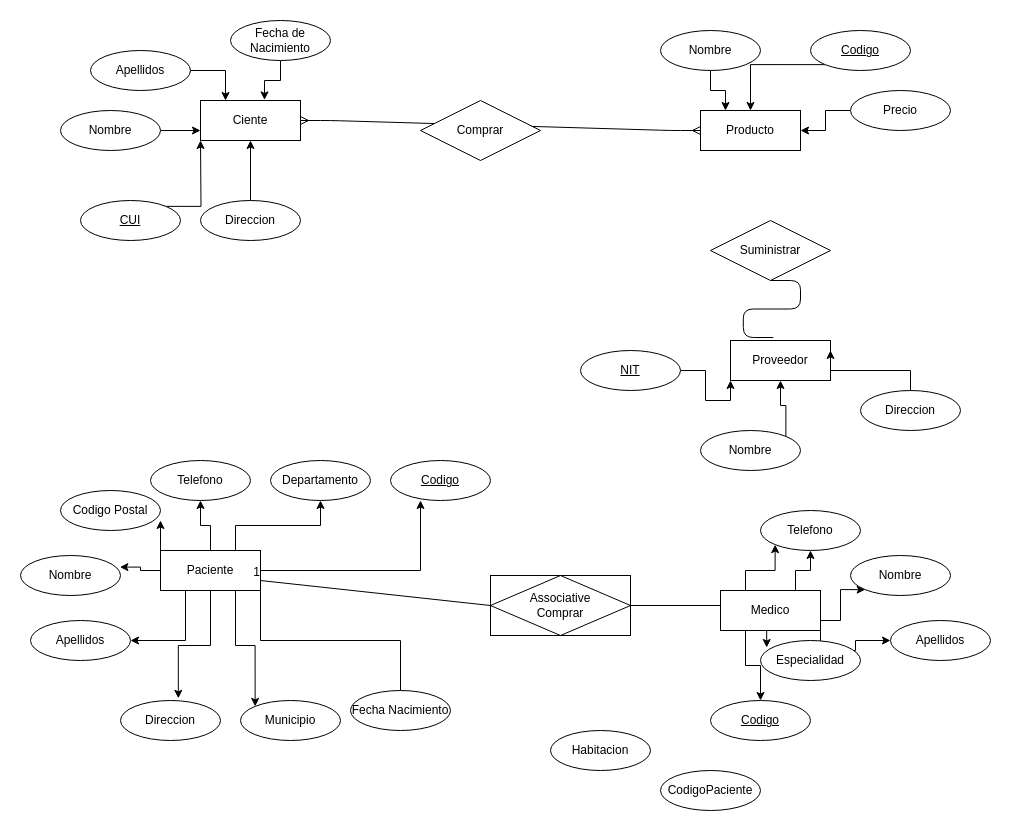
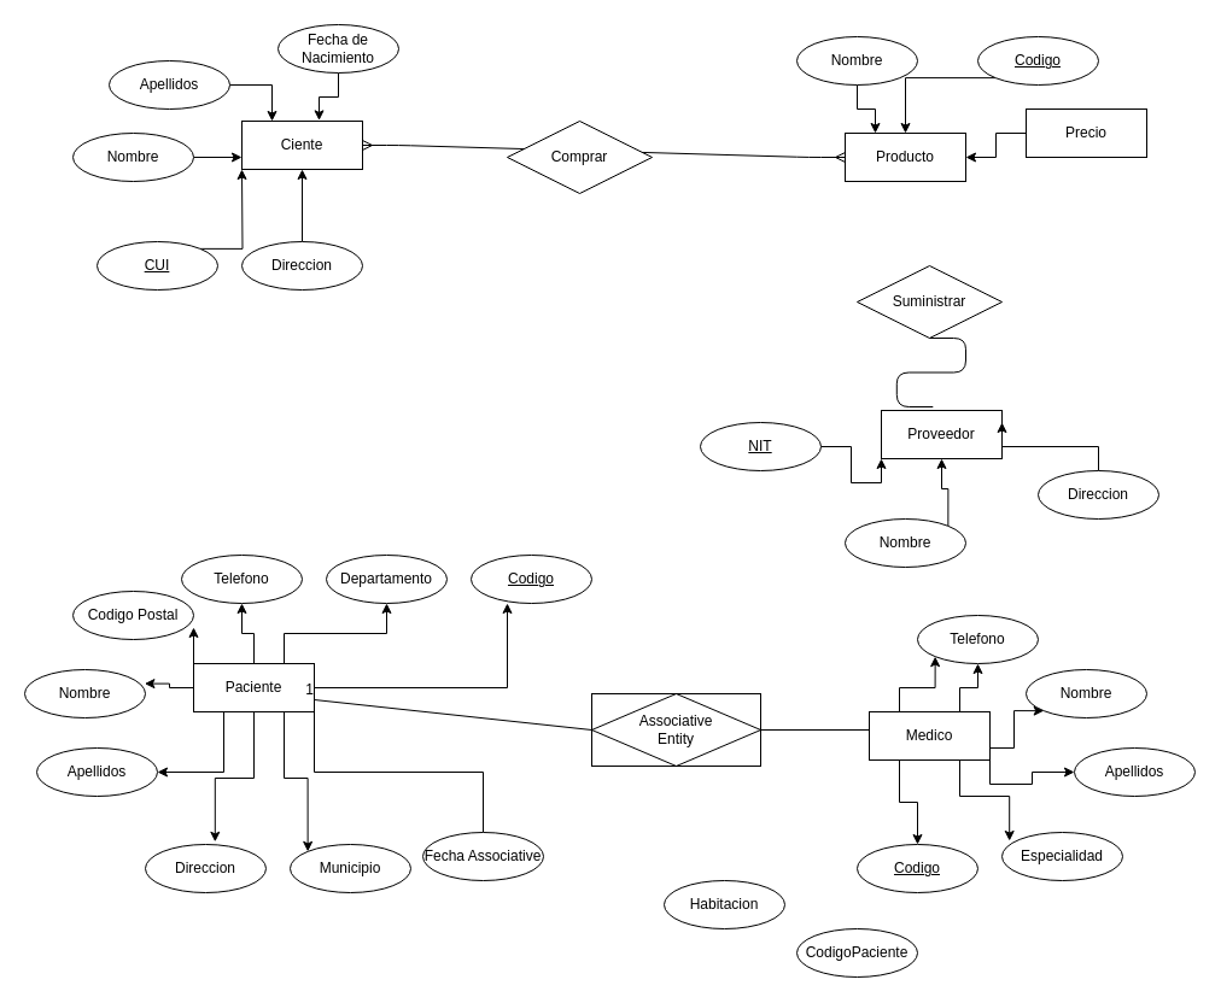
  <mxCell id="0" />
  <mxCell id="1" parent="0" />
  <mxCell id="2" value="Ciente" style="whiteSpace=wrap;html=1;align=center;" vertex="1" parent="1"><mxGeometry x="200" y="100" width="100" height="40" as="geometry" /></mxCell>
  <mxCell id="3" style="edgeStyle=orthogonalEdgeStyle;rounded=0;orthogonalLoop=1;jettySize=auto;html=1;exitX=1;exitY=0;exitDx=0;exitDy=0;" edge="1" parent="1" source="4"><mxGeometry relative="1" as="geometry"><mxPoint x="200" y="140" as="targetPoint" /></mxGeometry></mxCell>
  <mxCell id="4" value="CUI" style="ellipse;whiteSpace=wrap;html=1;align=center;fontStyle=4;" vertex="1" parent="1"><mxGeometry x="80" y="200" width="100" height="40" as="geometry" /></mxCell>
  <mxCell id="5" style="edgeStyle=orthogonalEdgeStyle;rounded=0;orthogonalLoop=1;jettySize=auto;html=1;exitX=1;exitY=0.5;exitDx=0;exitDy=0;entryX=0;entryY=0.75;entryDx=0;entryDy=0;" edge="1" parent="1" source="6" target="2"><mxGeometry relative="1" as="geometry" /></mxCell>
  <mxCell id="6" value="Nombre" style="ellipse;whiteSpace=wrap;html=1;align=center;" vertex="1" parent="1"><mxGeometry x="60" y="110" width="100" height="40" as="geometry" /></mxCell>
  <mxCell id="7" style="edgeStyle=orthogonalEdgeStyle;rounded=0;orthogonalLoop=1;jettySize=auto;html=1;exitX=1;exitY=0.5;exitDx=0;exitDy=0;entryX=0.25;entryY=0;entryDx=0;entryDy=0;" edge="1" parent="1" source="8" target="2"><mxGeometry relative="1" as="geometry" /></mxCell>
  <mxCell id="8" value="Apellidos" style="ellipse;whiteSpace=wrap;html=1;align=center;" vertex="1" parent="1"><mxGeometry x="90" y="50" width="100" height="40" as="geometry" /></mxCell>
  <mxCell id="9" style="edgeStyle=orthogonalEdgeStyle;rounded=0;orthogonalLoop=1;jettySize=auto;html=1;exitX=0.5;exitY=0;exitDx=0;exitDy=0;" edge="1" parent="1" source="10" target="2"><mxGeometry relative="1" as="geometry" /></mxCell>
  <mxCell id="10" value="Direccion" style="ellipse;whiteSpace=wrap;html=1;align=center;" vertex="1" parent="1"><mxGeometry x="200" y="200" width="100" height="40" as="geometry" /></mxCell>
  <mxCell id="11" style="edgeStyle=orthogonalEdgeStyle;rounded=0;orthogonalLoop=1;jettySize=auto;html=1;exitX=0.5;exitY=1;exitDx=0;exitDy=0;entryX=0.64;entryY=-0.015;entryDx=0;entryDy=0;entryPerimeter=0;" edge="1" parent="1" source="12" target="2"><mxGeometry relative="1" as="geometry" /></mxCell>
  <mxCell id="12" value="Fecha de Nacimiento" style="ellipse;whiteSpace=wrap;html=1;align=center;" vertex="1" parent="1"><mxGeometry x="230" y="20" width="100" height="40" as="geometry" /></mxCell>
  <mxCell id="13" value="Producto" style="whiteSpace=wrap;html=1;align=center;" vertex="1" parent="1"><mxGeometry x="700" y="110" width="100" height="40" as="geometry" /></mxCell>
  <mxCell id="14" style="edgeStyle=orthogonalEdgeStyle;rounded=0;orthogonalLoop=1;jettySize=auto;html=1;exitX=0.5;exitY=1;exitDx=0;exitDy=0;entryX=0.25;entryY=0;entryDx=0;entryDy=0;" edge="1" parent="1" source="15" target="13"><mxGeometry relative="1" as="geometry" /></mxCell>
  <mxCell id="15" value="Nombre" style="ellipse;whiteSpace=wrap;html=1;align=center;" vertex="1" parent="1"><mxGeometry x="660" y="30" width="100" height="40" as="geometry" /></mxCell>
  <mxCell id="16" style="edgeStyle=orthogonalEdgeStyle;rounded=0;orthogonalLoop=1;jettySize=auto;html=1;exitX=0;exitY=1;exitDx=0;exitDy=0;entryX=0.5;entryY=0;entryDx=0;entryDy=0;" edge="1" parent="1" source="17" target="13"><mxGeometry relative="1" as="geometry" /></mxCell>
  <mxCell id="17" value="Codigo" style="ellipse;whiteSpace=wrap;html=1;align=center;fontStyle=4;" vertex="1" parent="1"><mxGeometry x="810" y="30" width="100" height="40" as="geometry" /></mxCell>
  <mxCell id="18" style="edgeStyle=orthogonalEdgeStyle;rounded=0;orthogonalLoop=1;jettySize=auto;html=1;exitX=0;exitY=0.5;exitDx=0;exitDy=0;entryX=1;entryY=0.5;entryDx=0;entryDy=0;" edge="1" parent="1" source="19" target="13"><mxGeometry relative="1" as="geometry" /></mxCell>
- <mxCell id="19" value="Precio" style="ellipse;whiteSpace=wrap;html=1;align=center;" vertex="1" parent="1"><mxGeometry x="850" y="90" width="100" height="40" as="geometry" /></mxCell>
+ <mxCell id="19" value="Precio" style="whiteSpace=wrap;html=1;align=center;rounded=0;" vertex="1" parent="1"><mxGeometry x="850" y="90" width="100" height="40" as="geometry" /></mxCell>
  <mxCell id="20" value="" style="edgeStyle=entityRelationEdgeStyle;fontSize=12;html=1;endArrow=ERmany;startArrow=ERmany;entryX=0;entryY=0.5;entryDx=0;entryDy=0;" edge="1" parent="1" target="13"><mxGeometry width="100" height="100" relative="1" as="geometry"><mxPoint x="300" y="120" as="sourcePoint" /><mxPoint x="400" y="20" as="targetPoint" /></mxGeometry></mxCell>
  <mxCell id="21" value="Proveedor" style="whiteSpace=wrap;html=1;align=center;" vertex="1" parent="1"><mxGeometry x="730" y="340" width="100" height="40" as="geometry" /></mxCell>
  <mxCell id="22" style="edgeStyle=orthogonalEdgeStyle;rounded=0;orthogonalLoop=1;jettySize=auto;html=1;exitX=1;exitY=0.5;exitDx=0;exitDy=0;entryX=0;entryY=1;entryDx=0;entryDy=0;" edge="1" parent="1" source="23" target="21"><mxGeometry relative="1" as="geometry" /></mxCell>
  <mxCell id="23" value="NIT" style="ellipse;whiteSpace=wrap;html=1;align=center;fontStyle=4;" vertex="1" parent="1"><mxGeometry x="580" y="350" width="100" height="40" as="geometry" /></mxCell>
  <mxCell id="24" style="edgeStyle=orthogonalEdgeStyle;rounded=0;orthogonalLoop=1;jettySize=auto;html=1;exitX=1;exitY=0;exitDx=0;exitDy=0;entryX=0.5;entryY=1;entryDx=0;entryDy=0;" edge="1" parent="1" source="25" target="21"><mxGeometry relative="1" as="geometry" /></mxCell>
  <mxCell id="25" value="Nombre" style="ellipse;whiteSpace=wrap;html=1;align=center;" vertex="1" parent="1"><mxGeometry x="700" y="430" width="100" height="40" as="geometry" /></mxCell>
  <mxCell id="26" style="edgeStyle=orthogonalEdgeStyle;rounded=0;orthogonalLoop=1;jettySize=auto;html=1;exitX=0.5;exitY=0;exitDx=0;exitDy=0;entryX=1;entryY=0.25;entryDx=0;entryDy=0;" edge="1" parent="1" source="27" target="21"><mxGeometry relative="1" as="geometry"><mxPoint x="860" y="380" as="targetPoint" /><Array as="points"><mxPoint x="910" y="370" /><mxPoint x="830" y="370" /></Array></mxGeometry></mxCell>
  <mxCell id="27" value="Direccion" style="ellipse;whiteSpace=wrap;html=1;align=center;" vertex="1" parent="1"><mxGeometry x="860" y="390" width="100" height="40" as="geometry" /></mxCell>
  <mxCell id="28" value="Comprar" style="shape=rhombus;perimeter=rhombusPerimeter;whiteSpace=wrap;html=1;align=center;" vertex="1" parent="1"><mxGeometry x="420" y="100" width="120" height="60" as="geometry" /></mxCell>
  <mxCell id="29" value="Suministrar" style="shape=rhombus;perimeter=rhombusPerimeter;whiteSpace=wrap;html=1;align=center;" vertex="1" parent="1"><mxGeometry x="710" y="220" width="120" height="60" as="geometry" /></mxCell>
  <mxCell id="30" value="" style="edgeStyle=entityRelationEdgeStyle;fontSize=12;html=1;endArrow=none;exitX=0.428;exitY=-0.075;exitDx=0;exitDy=0;exitPerimeter=0;entryX=0.5;entryY=1;entryDx=0;entryDy=0;" edge="1" parent="1" source="21" target="29"><mxGeometry width="100" height="100" relative="1" as="geometry"><mxPoint x="772.8" y="337" as="sourcePoint" /><mxPoint x="750" y="150" as="targetPoint" /></mxGeometry></mxCell>
  <mxCell id="31" style="edgeStyle=orthogonalEdgeStyle;rounded=0;orthogonalLoop=1;jettySize=auto;html=1;exitX=1;exitY=0.5;exitDx=0;exitDy=0;entryX=0.3;entryY=1;entryDx=0;entryDy=0;entryPerimeter=0;" edge="1" parent="1" source="40" target="41"><mxGeometry relative="1" as="geometry" /></mxCell>
  <mxCell id="32" style="edgeStyle=orthogonalEdgeStyle;rounded=0;orthogonalLoop=1;jettySize=auto;html=1;exitX=0.5;exitY=0;exitDx=0;exitDy=0;entryX=0.5;entryY=1;entryDx=0;entryDy=0;" edge="1" parent="1" source="40" target="48"><mxGeometry relative="1" as="geometry" /></mxCell>
  <mxCell id="33" style="edgeStyle=orthogonalEdgeStyle;rounded=0;orthogonalLoop=1;jettySize=auto;html=1;exitX=0.25;exitY=0;exitDx=0;exitDy=0;entryX=1;entryY=0.75;entryDx=0;entryDy=0;entryPerimeter=0;" edge="1" parent="1" source="40" target="47"><mxGeometry relative="1" as="geometry" /></mxCell>
  <mxCell id="34" style="edgeStyle=orthogonalEdgeStyle;rounded=0;orthogonalLoop=1;jettySize=auto;html=1;exitX=0;exitY=0.5;exitDx=0;exitDy=0;entryX=0.994;entryY=0.29;entryDx=0;entryDy=0;entryPerimeter=0;" edge="1" parent="1" source="40" target="42"><mxGeometry relative="1" as="geometry" /></mxCell>
  <mxCell id="35" style="edgeStyle=orthogonalEdgeStyle;rounded=0;orthogonalLoop=1;jettySize=auto;html=1;exitX=0.25;exitY=1;exitDx=0;exitDy=0;entryX=1;entryY=0.5;entryDx=0;entryDy=0;" edge="1" parent="1" source="40" target="43"><mxGeometry relative="1" as="geometry" /></mxCell>
  <mxCell id="36" style="edgeStyle=orthogonalEdgeStyle;rounded=0;orthogonalLoop=1;jettySize=auto;html=1;exitX=0.5;exitY=1;exitDx=0;exitDy=0;entryX=0.578;entryY=-0.055;entryDx=0;entryDy=0;entryPerimeter=0;" edge="1" parent="1" source="40" target="44"><mxGeometry relative="1" as="geometry" /></mxCell>
  <mxCell id="37" style="edgeStyle=orthogonalEdgeStyle;rounded=0;orthogonalLoop=1;jettySize=auto;html=1;exitX=0.75;exitY=1;exitDx=0;exitDy=0;entryX=0;entryY=0;entryDx=0;entryDy=0;" edge="1" parent="1" source="40" target="45"><mxGeometry relative="1" as="geometry" /></mxCell>
  <mxCell id="38" style="edgeStyle=orthogonalEdgeStyle;rounded=0;orthogonalLoop=1;jettySize=auto;html=1;exitX=1;exitY=1;exitDx=0;exitDy=0;endArrow=none;endFill=0;" edge="1" parent="1" source="40" target="49"><mxGeometry relative="1" as="geometry" /></mxCell>
  <mxCell id="39" style="edgeStyle=orthogonalEdgeStyle;rounded=0;orthogonalLoop=1;jettySize=auto;html=1;exitX=0.75;exitY=0;exitDx=0;exitDy=0;" edge="1" parent="1" source="40" target="46"><mxGeometry relative="1" as="geometry"><Array as="points"><mxPoint x="235" y="525" /><mxPoint x="320" y="525" /></Array></mxGeometry></mxCell>
  <mxCell id="40" value="Paciente" style="whiteSpace=wrap;html=1;align=center;" vertex="1" parent="1"><mxGeometry x="160" y="550" width="100" height="40" as="geometry" /></mxCell>
  <mxCell id="41" value="Codigo" style="ellipse;whiteSpace=wrap;html=1;align=center;fontStyle=4;" vertex="1" parent="1"><mxGeometry x="390" y="460" width="100" height="40" as="geometry" /></mxCell>
  <mxCell id="42" value="Nombre" style="ellipse;whiteSpace=wrap;html=1;align=center;" vertex="1" parent="1"><mxGeometry x="20" y="555" width="100" height="40" as="geometry" /></mxCell>
  <mxCell id="43" value="Apellidos&lt;span style=&quot;color: rgba(0 , 0 , 0 , 0) ; font-family: monospace ; font-size: 0px&quot;&gt;%3CmxGraphModel%3E%3Croot%3E%3CmxCell%20id%3D%220%22%2F%3E%3CmxCell%20id%3D%221%22%20parent%3D%220%22%2F%3E%3CmxCell%20id%3D%222%22%20value%3D%22Nombre%22%20style%3D%22ellipse%3BwhiteSpace%3Dwrap%3Bhtml%3D1%3Balign%3Dcenter%3B%22%20vertex%3D%221%22%20parent%3D%221%22%3E%3CmxGeometry%20x%3D%22-30%22%20y%3D%22545%22%20width%3D%22100%22%20height%3D%2240%22%20as%3D%22geometry%22%2F%3E%3C%2FmxCell%3E%3C%2Froot%3E%3C%2FmxGraphModel%3E&lt;/span&gt;" style="ellipse;whiteSpace=wrap;html=1;align=center;" vertex="1" parent="1"><mxGeometry x="30" y="620" width="100" height="40" as="geometry" /></mxCell>
  <mxCell id="44" value="Direccion" style="ellipse;whiteSpace=wrap;html=1;align=center;" vertex="1" parent="1"><mxGeometry x="120" y="700" width="100" height="40" as="geometry" /></mxCell>
  <mxCell id="45" value="Municipio" style="ellipse;whiteSpace=wrap;html=1;align=center;" vertex="1" parent="1"><mxGeometry x="240" y="700" width="100" height="40" as="geometry" /></mxCell>
  <mxCell id="46" value="Departamento" style="ellipse;whiteSpace=wrap;html=1;align=center;" vertex="1" parent="1"><mxGeometry x="270" y="460" width="100" height="40" as="geometry" /></mxCell>
  <mxCell id="47" value="Codigo Postal" style="ellipse;whiteSpace=wrap;html=1;align=center;" vertex="1" parent="1"><mxGeometry x="60" y="490" width="100" height="40" as="geometry" /></mxCell>
  <mxCell id="48" value="Telefono" style="ellipse;whiteSpace=wrap;html=1;align=center;" vertex="1" parent="1"><mxGeometry x="150" y="460" width="100" height="40" as="geometry" /></mxCell>
- <mxCell id="49" value="Fecha Nacimiento" style="ellipse;whiteSpace=wrap;html=1;align=center;" vertex="1" parent="1"><mxGeometry x="350" y="690" width="100" height="40" as="geometry" /></mxCell>
+ <mxCell id="49" value="Fecha Associative" style="ellipse;whiteSpace=wrap;html=1;align=center;" vertex="1" parent="1"><mxGeometry x="350" y="690" width="100" height="40" as="geometry" /></mxCell>
  <mxCell id="50" style="edgeStyle=orthogonalEdgeStyle;rounded=0;orthogonalLoop=1;jettySize=auto;html=1;exitX=0.25;exitY=0;exitDx=0;exitDy=0;entryX=0;entryY=1;entryDx=0;entryDy=0;" edge="1" parent="1" source="56" target="60"><mxGeometry relative="1" as="geometry" /></mxCell>
  <mxCell id="51" style="edgeStyle=orthogonalEdgeStyle;rounded=0;orthogonalLoop=1;jettySize=auto;html=1;exitX=0.75;exitY=0;exitDx=0;exitDy=0;entryX=0.5;entryY=1;entryDx=0;entryDy=0;" edge="1" parent="1" source="56" target="60"><mxGeometry relative="1" as="geometry" /></mxCell>
  <mxCell id="52" style="edgeStyle=orthogonalEdgeStyle;rounded=0;orthogonalLoop=1;jettySize=auto;html=1;exitX=1;exitY=0.75;exitDx=0;exitDy=0;entryX=0;entryY=1;entryDx=0;entryDy=0;" edge="1" parent="1" source="56" target="57"><mxGeometry relative="1" as="geometry" /></mxCell>
  <mxCell id="53" style="edgeStyle=orthogonalEdgeStyle;rounded=0;orthogonalLoop=1;jettySize=auto;html=1;exitX=1;exitY=1;exitDx=0;exitDy=0;entryX=0;entryY=0.5;entryDx=0;entryDy=0;" edge="1" parent="1" source="56" target="58"><mxGeometry relative="1" as="geometry" /></mxCell>
  <mxCell id="54" style="edgeStyle=orthogonalEdgeStyle;rounded=0;orthogonalLoop=1;jettySize=auto;html=1;exitX=0.75;exitY=1;exitDx=0;exitDy=0;entryX=0.062;entryY=0.175;entryDx=0;entryDy=0;entryPerimeter=0;" edge="1" parent="1" source="56" target="59"><mxGeometry relative="1" as="geometry" /></mxCell>
  <mxCell id="55" style="edgeStyle=orthogonalEdgeStyle;rounded=0;orthogonalLoop=1;jettySize=auto;html=1;exitX=0.25;exitY=1;exitDx=0;exitDy=0;entryX=0.5;entryY=0;entryDx=0;entryDy=0;" edge="1" parent="1" source="56" target="61"><mxGeometry relative="1" as="geometry" /></mxCell>
  <mxCell id="56" value="Medico" style="whiteSpace=wrap;html=1;align=center;" vertex="1" parent="1"><mxGeometry x="720" y="590" width="100" height="40" as="geometry" /></mxCell>
  <mxCell id="57" value="Nombre" style="ellipse;whiteSpace=wrap;html=1;align=center;" vertex="1" parent="1"><mxGeometry x="850" y="555" width="100" height="40" as="geometry" /></mxCell>
  <mxCell id="58" value="Apellidos&lt;span style=&quot;color: rgba(0 , 0 , 0 , 0) ; font-family: monospace ; font-size: 0px&quot;&gt;%3CmxGraphModel%3E%3Croot%3E%3CmxCell%20id%3D%220%22%2F%3E%3CmxCell%20id%3D%221%22%20parent%3D%220%22%2F%3E%3CmxCell%20id%3D%222%22%20value%3D%22Nombre%22%20style%3D%22ellipse%3BwhiteSpace%3Dwrap%3Bhtml%3D1%3Balign%3Dcenter%3B%22%20vertex%3D%221%22%20parent%3D%221%22%3E%3CmxGeometry%20x%3D%22-30%22%20y%3D%22545%22%20width%3D%22100%22%20height%3D%2240%22%20as%3D%22geometry%22%2F%3E%3C%2FmxCell%3E%3C%2Froot%3E%3C%2FmxGraphModel%3E&lt;/span&gt;" style="ellipse;whiteSpace=wrap;html=1;align=center;" vertex="1" parent="1"><mxGeometry x="890" y="620" width="100" height="40" as="geometry" /></mxCell>
- <mxCell id="59" value="Especialidad" style="ellipse;whiteSpace=wrap;html=1;align=center;" vertex="1" parent="1"><mxGeometry x="760" y="640" width="100" height="40" as="geometry" /></mxCell>
+ <mxCell id="59" value="Especialidad" style="ellipse;whiteSpace=wrap;html=1;align=center;" vertex="1" parent="1"><mxGeometry x="830" y="690" width="100" height="40" as="geometry" /></mxCell>
  <mxCell id="60" value="Telefono" style="ellipse;whiteSpace=wrap;html=1;align=center;" vertex="1" parent="1"><mxGeometry x="760" y="510" width="100" height="40" as="geometry" /></mxCell>
  <mxCell id="61" value="Codigo" style="ellipse;whiteSpace=wrap;html=1;align=center;fontStyle=4;" vertex="1" parent="1"><mxGeometry x="710" y="700" width="100" height="40" as="geometry" /></mxCell>
  <mxCell id="62" value="" style="line;strokeWidth=1;rotatable=0;dashed=0;labelPosition=right;align=left;verticalAlign=middle;spacingTop=0;spacingLeft=6;points=[];portConstraint=eastwest;" vertex="1" parent="1"><mxGeometry x="610" y="520" width="110" height="170" as="geometry" /></mxCell>
- <mxCell id="63" value="Associative&#10;Comprar" style="shape=associativeEntity;whiteSpace=wrap;html=1;align=center;" vertex="1" parent="1"><mxGeometry x="490" y="575" width="140" height="60" as="geometry" /></mxCell>
+ <mxCell id="63" value="Associative&#10;Entity" style="shape=associativeEntity;whiteSpace=wrap;html=1;align=center;" vertex="1" parent="1"><mxGeometry x="490" y="575" width="140" height="60" as="geometry" /></mxCell>
  <mxCell id="64" value="Habitacion" style="ellipse;whiteSpace=wrap;html=1;align=center;" vertex="1" parent="1"><mxGeometry x="550" y="730" width="100" height="40" as="geometry" /></mxCell>
  <mxCell id="65" value="CodigoPaciente" style="ellipse;whiteSpace=wrap;html=1;align=center;" vertex="1" parent="1"><mxGeometry x="660" y="770" width="100" height="40" as="geometry" /></mxCell>
  <mxCell id="66" value="" style="endArrow=none;html=1;rounded=0;exitX=0;exitY=0.5;exitDx=0;exitDy=0;entryX=1;entryY=0.75;entryDx=0;entryDy=0;" edge="1" parent="1" source="63" target="40"><mxGeometry relative="1" as="geometry"><mxPoint x="520" y="590" as="sourcePoint" /><mxPoint x="680" y="590" as="targetPoint" /></mxGeometry></mxCell>
  <mxCell id="67" value="1" style="resizable=0;html=1;align=right;verticalAlign=bottom;" connectable="0" vertex="1" parent="66"><mxGeometry x="1" relative="1" as="geometry" /></mxCell>
